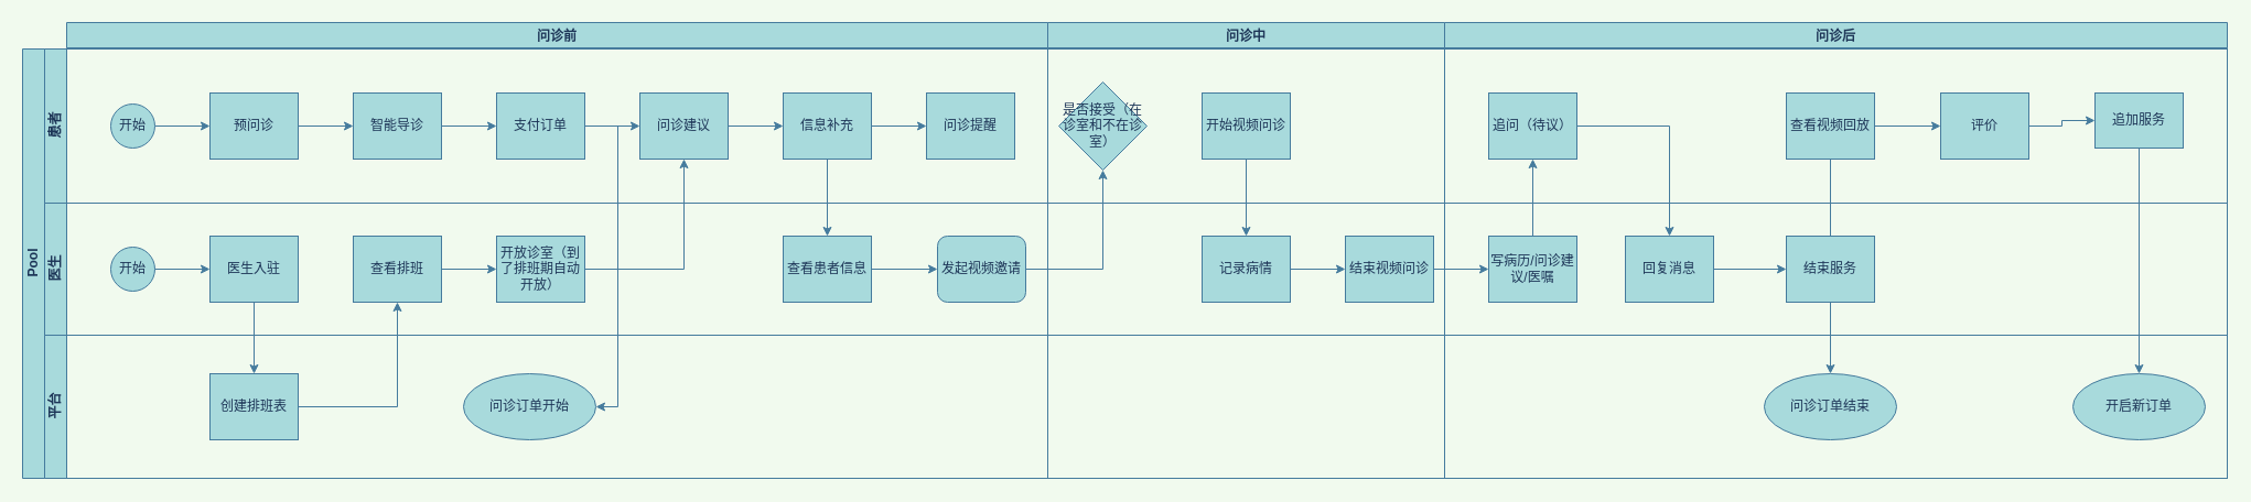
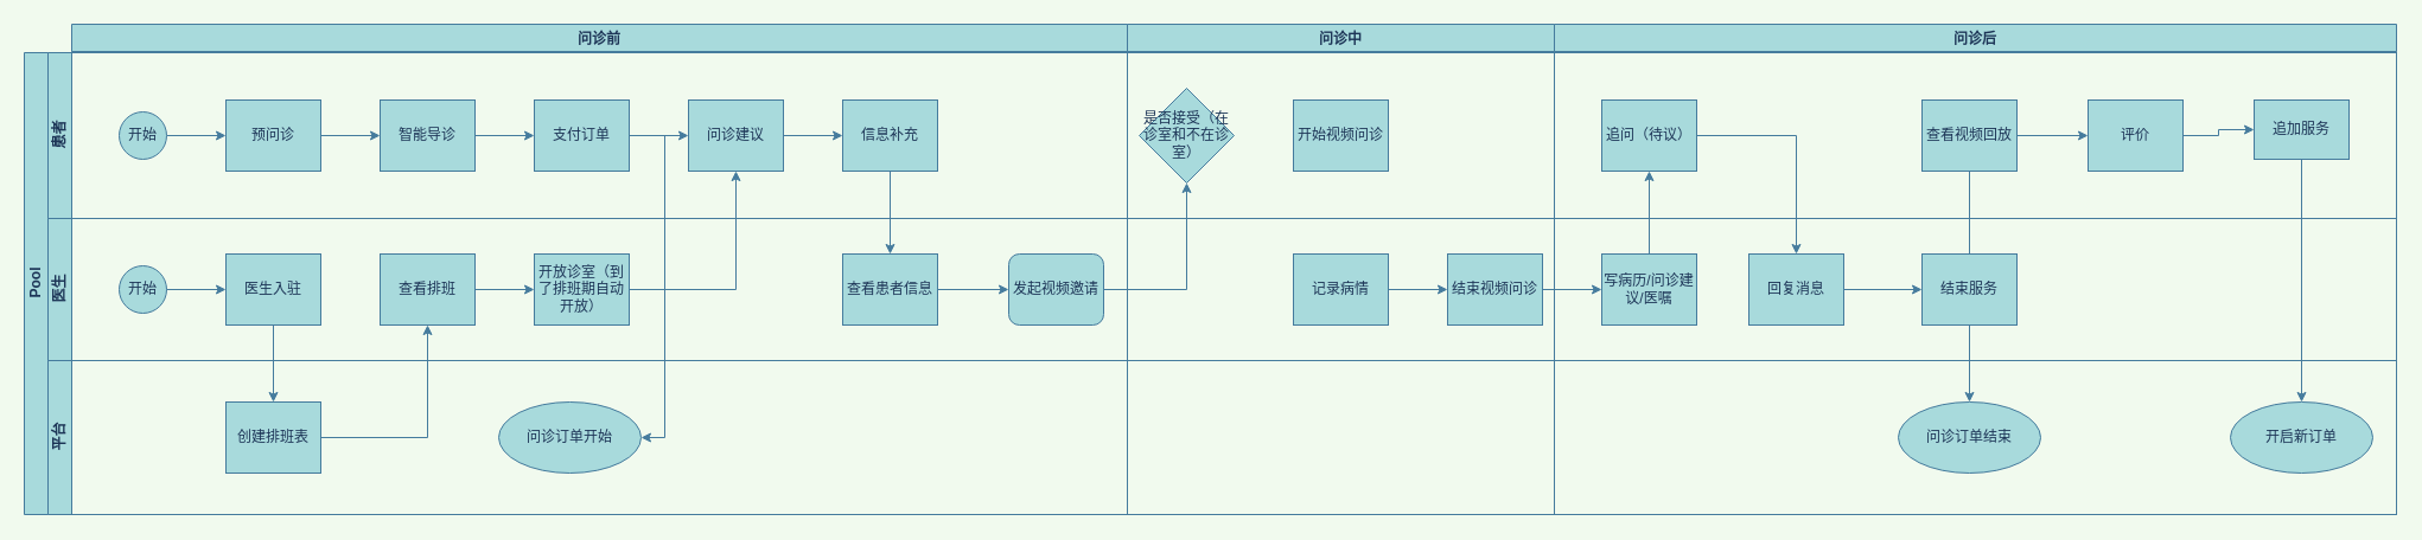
  <mxCell id="0" />
  <mxCell id="1" parent="0" />
  <mxCell id="2" value="Pool" style="swimlane;html=1;childLayout=stackLayout;resizeParent=1;resizeParentMax=0;horizontal=0;startSize=20;horizontalStack=0;fillColor=#A8DADC;strokeColor=#457B9D;fontColor=#1D3557;" parent="1" vertex="1"><mxGeometry x="20" y="44" width="2000" height="390" as="geometry" /></mxCell>
  <mxCell id="3" value="患者" style="swimlane;html=1;startSize=20;horizontal=0;fillColor=#A8DADC;strokeColor=#457B9D;fontColor=#1D3557;" parent="2" vertex="1"><mxGeometry x="20" width="1980" height="140" as="geometry" /></mxCell>
  <mxCell id="4" style="edgeStyle=orthogonalEdgeStyle;rounded=0;orthogonalLoop=1;jettySize=auto;html=1;exitX=1;exitY=0.5;exitDx=0;exitDy=0;entryX=0;entryY=0.5;entryDx=0;entryDy=0;strokeColor=#457B9D;fontColor=#1D3557;labelBackgroundColor=#F1FAEE;" edge="1" parent="3" source="5" target="9"><mxGeometry relative="1" as="geometry" /></mxCell>
  <mxCell id="5" value="预问诊" style="rounded=0;whiteSpace=wrap;html=1;fontFamily=Helvetica;fontSize=12;fontColor=#1D3557;align=center;fillColor=#A8DADC;strokeColor=#457B9D;" vertex="1" parent="3"><mxGeometry x="150" y="40" width="80" height="60" as="geometry" /></mxCell>
  <mxCell id="6" style="edgeStyle=orthogonalEdgeStyle;rounded=0;orthogonalLoop=1;jettySize=auto;html=1;exitX=1;exitY=0.5;exitDx=0;exitDy=0;entryX=0;entryY=0.5;entryDx=0;entryDy=0;strokeColor=#457B9D;fontColor=#1D3557;labelBackgroundColor=#F1FAEE;" edge="1" parent="3" source="7" target="5"><mxGeometry relative="1" as="geometry" /></mxCell>
  <mxCell id="7" value="开始" style="ellipse;whiteSpace=wrap;html=1;fillColor=#A8DADC;strokeColor=#457B9D;fontColor=#1D3557;" vertex="1" parent="3"><mxGeometry x="60" y="50" width="40" height="40" as="geometry" /></mxCell>
  <mxCell id="8" value="" style="edgeStyle=orthogonalEdgeStyle;rounded=0;orthogonalLoop=1;jettySize=auto;html=1;strokeColor=#457B9D;fontColor=#1D3557;labelBackgroundColor=#F1FAEE;" edge="1" parent="3" source="9" target="11"><mxGeometry relative="1" as="geometry" /></mxCell>
  <mxCell id="9" value="智能导诊" style="rounded=0;whiteSpace=wrap;html=1;fontFamily=Helvetica;fontSize=12;fontColor=#1D3557;align=center;fillColor=#A8DADC;strokeColor=#457B9D;" vertex="1" parent="3"><mxGeometry x="280" y="40" width="80" height="60" as="geometry" /></mxCell>
  <mxCell id="10" style="edgeStyle=orthogonalEdgeStyle;rounded=0;orthogonalLoop=1;jettySize=auto;html=1;exitX=1;exitY=0.5;exitDx=0;exitDy=0;entryX=0;entryY=0.5;entryDx=0;entryDy=0;strokeColor=#457B9D;fontColor=#1D3557;labelBackgroundColor=#F1FAEE;" edge="1" parent="3" source="11" target="13"><mxGeometry relative="1" as="geometry" /></mxCell>
  <mxCell id="11" value="支付订单" style="rounded=0;whiteSpace=wrap;html=1;fontFamily=Helvetica;fontSize=12;fontColor=#1D3557;align=center;fillColor=#A8DADC;strokeColor=#457B9D;" vertex="1" parent="3"><mxGeometry x="410" y="40" width="80" height="60" as="geometry" /></mxCell>
  <mxCell id="12" value="" style="edgeStyle=orthogonalEdgeStyle;rounded=0;orthogonalLoop=1;jettySize=auto;html=1;strokeColor=#457B9D;fontColor=#1D3557;labelBackgroundColor=#F1FAEE;" edge="1" parent="3" source="13" target="15"><mxGeometry relative="1" as="geometry" /></mxCell>
  <mxCell id="13" value="问诊建议" style="rounded=0;whiteSpace=wrap;html=1;fontFamily=Helvetica;fontSize=12;fontColor=#1D3557;align=center;fillColor=#A8DADC;strokeColor=#457B9D;" vertex="1" parent="3"><mxGeometry x="540" y="40" width="80" height="60" as="geometry" /></mxCell>
- <mxCell id="14" value="" style="edgeStyle=orthogonalEdgeStyle;rounded=0;orthogonalLoop=1;jettySize=auto;html=1;strokeColor=#457B9D;fontColor=#1D3557;labelBackgroundColor=#F1FAEE;" edge="1" parent="3" source="15" target="16"><mxGeometry relative="1" as="geometry" /></mxCell>
  <mxCell id="15" value="信息补充" style="rounded=0;whiteSpace=wrap;html=1;fontFamily=Helvetica;fontSize=12;fontColor=#1D3557;align=center;fillColor=#A8DADC;strokeColor=#457B9D;" vertex="1" parent="3"><mxGeometry x="670" y="40" width="80" height="60" as="geometry" /></mxCell>
- <mxCell id="16" value="问诊提醒" style="rounded=0;whiteSpace=wrap;html=1;fontFamily=Helvetica;fontSize=12;fontColor=#1D3557;align=center;fillColor=#A8DADC;strokeColor=#457B9D;" vertex="1" parent="3"><mxGeometry x="800" y="40" width="80" height="60" as="geometry" /></mxCell>
  <mxCell id="17" value="是否接受（在诊室和不在诊室）" style="rhombus;whiteSpace=wrap;html=1;rounded=0;fontColor=#1D3557;fillColor=#A8DADC;strokeColor=#457B9D;" vertex="1" parent="3"><mxGeometry x="920" y="30" width="80" height="80" as="geometry" /></mxCell>
  <mxCell id="18" value="开始视频问诊" style="rounded=0;whiteSpace=wrap;html=1;fontFamily=Helvetica;fontSize=12;fontColor=#1D3557;align=center;fillColor=#A8DADC;strokeColor=#457B9D;" vertex="1" parent="3"><mxGeometry x="1050" y="40" width="80" height="60" as="geometry" /></mxCell>
  <mxCell id="19" value="追问（待议）" style="rounded=0;whiteSpace=wrap;html=1;fontFamily=Helvetica;fontSize=12;fontColor=#1D3557;align=center;fillColor=#A8DADC;strokeColor=#457B9D;" vertex="1" parent="3"><mxGeometry x="1310" y="40" width="80" height="60" as="geometry" /></mxCell>
  <mxCell id="20" value="查看视频回放" style="rounded=0;whiteSpace=wrap;html=1;fontFamily=Helvetica;fontSize=12;fontColor=#1D3557;align=center;fillColor=#A8DADC;strokeColor=#457B9D;" vertex="1" parent="3"><mxGeometry x="1580" y="40" width="80" height="60" as="geometry" /></mxCell>
  <mxCell id="21" value="评价" style="rounded=0;whiteSpace=wrap;html=1;fontFamily=Helvetica;fontSize=12;fontColor=#1D3557;align=center;fillColor=#A8DADC;strokeColor=#457B9D;" vertex="1" parent="3"><mxGeometry x="1720" y="40" width="80" height="60" as="geometry" /></mxCell>
  <mxCell id="22" value="" style="edgeStyle=orthogonalEdgeStyle;rounded=0;orthogonalLoop=1;jettySize=auto;html=1;strokeColor=#457B9D;fontColor=#1D3557;labelBackgroundColor=#F1FAEE;" edge="1" parent="3" source="20" target="21"><mxGeometry relative="1" as="geometry" /></mxCell>
  <mxCell id="23" value="追加服务" style="rounded=0;whiteSpace=wrap;html=1;fontFamily=Helvetica;fontSize=12;fontColor=#1D3557;align=center;fillColor=#A8DADC;strokeColor=#457B9D;" vertex="1" parent="3"><mxGeometry x="1860" y="40" width="80" height="50" as="geometry" /></mxCell>
  <mxCell id="24" value="" style="edgeStyle=orthogonalEdgeStyle;rounded=0;orthogonalLoop=1;jettySize=auto;html=1;strokeColor=#457B9D;fontColor=#1D3557;labelBackgroundColor=#F1FAEE;" edge="1" parent="3" source="21" target="23"><mxGeometry relative="1" as="geometry" /></mxCell>
  <mxCell id="25" value="医生" style="swimlane;html=1;startSize=20;horizontal=0;fillColor=#A8DADC;strokeColor=#457B9D;fontColor=#1D3557;" parent="2" vertex="1"><mxGeometry x="20" y="140" width="1980" height="120" as="geometry" /></mxCell>
  <mxCell id="26" value="开放诊室（到了排班期自动开放）" style="rounded=0;whiteSpace=wrap;html=1;fontFamily=Helvetica;fontSize=12;fontColor=#1D3557;align=center;fillColor=#A8DADC;strokeColor=#457B9D;" vertex="1" parent="25"><mxGeometry x="410" y="30" width="80" height="60" as="geometry" /></mxCell>
  <mxCell id="27" value="开始" style="ellipse;whiteSpace=wrap;html=1;fillColor=#A8DADC;strokeColor=#457B9D;fontColor=#1D3557;" parent="25" vertex="1"><mxGeometry x="60" y="40" width="40" height="40" as="geometry" /></mxCell>
  <mxCell id="28" value="医生入驻" style="rounded=0;whiteSpace=wrap;html=1;fontFamily=Helvetica;fontSize=12;fontColor=#1D3557;align=center;fillColor=#A8DADC;strokeColor=#457B9D;" parent="25" vertex="1"><mxGeometry x="150" y="30" width="80" height="60" as="geometry" /></mxCell>
  <mxCell id="29" value="" style="edgeStyle=orthogonalEdgeStyle;rounded=0;orthogonalLoop=1;jettySize=auto;html=1;strokeColor=#457B9D;fontColor=#1D3557;labelBackgroundColor=#F1FAEE;" parent="25" source="27" target="28" edge="1"><mxGeometry relative="1" as="geometry" /></mxCell>
  <mxCell id="30" value="查看排班" style="rounded=0;whiteSpace=wrap;html=1;fontFamily=Helvetica;fontSize=12;fontColor=#1D3557;align=center;fillColor=#A8DADC;strokeColor=#457B9D;" vertex="1" parent="25"><mxGeometry x="280" y="30" width="80" height="60" as="geometry" /></mxCell>
  <mxCell id="31" value="" style="edgeStyle=orthogonalEdgeStyle;rounded=0;orthogonalLoop=1;jettySize=auto;html=1;strokeColor=#457B9D;fontColor=#1D3557;labelBackgroundColor=#F1FAEE;" edge="1" parent="25" source="30" target="26"><mxGeometry relative="1" as="geometry" /></mxCell>
  <mxCell id="32" value="查看患者信息" style="rounded=0;whiteSpace=wrap;html=1;fontFamily=Helvetica;fontSize=12;fontColor=#1D3557;align=center;fillColor=#A8DADC;strokeColor=#457B9D;" vertex="1" parent="25"><mxGeometry x="670" y="30" width="80" height="60" as="geometry" /></mxCell>
  <mxCell id="33" value="发起视频邀请" style="whiteSpace=wrap;html=1;fontFamily=Helvetica;fontSize=12;fontColor=#1D3557;align=center;fillColor=#A8DADC;strokeColor=#457B9D;rounded=1;" vertex="1" parent="25"><mxGeometry x="810" y="30" width="80" height="60" as="geometry" /></mxCell>
  <mxCell id="34" value="" style="edgeStyle=orthogonalEdgeStyle;rounded=0;orthogonalLoop=1;jettySize=auto;html=1;strokeColor=#457B9D;fontColor=#1D3557;labelBackgroundColor=#F1FAEE;" edge="1" parent="25" source="32" target="33"><mxGeometry relative="1" as="geometry" /></mxCell>
  <mxCell id="35" value="记录病情" style="rounded=0;whiteSpace=wrap;html=1;fontFamily=Helvetica;fontSize=12;fontColor=#1D3557;align=center;fillColor=#A8DADC;strokeColor=#457B9D;" vertex="1" parent="25"><mxGeometry x="1050" y="30" width="80" height="60" as="geometry" /></mxCell>
  <mxCell id="36" value="结束视频问诊" style="rounded=0;whiteSpace=wrap;html=1;fontFamily=Helvetica;fontSize=12;fontColor=#1D3557;align=center;fillColor=#A8DADC;strokeColor=#457B9D;" vertex="1" parent="25"><mxGeometry x="1180" y="30" width="80" height="60" as="geometry" /></mxCell>
  <mxCell id="37" value="" style="edgeStyle=orthogonalEdgeStyle;rounded=0;orthogonalLoop=1;jettySize=auto;html=1;strokeColor=#457B9D;fontColor=#1D3557;labelBackgroundColor=#F1FAEE;" edge="1" parent="25" source="35" target="36"><mxGeometry relative="1" as="geometry" /></mxCell>
  <mxCell id="38" value="写病历/问诊建议/医嘱" style="rounded=0;whiteSpace=wrap;html=1;fontFamily=Helvetica;fontSize=12;fontColor=#1D3557;align=center;fillColor=#A8DADC;strokeColor=#457B9D;" vertex="1" parent="25"><mxGeometry x="1310" y="30" width="80" height="60" as="geometry" /></mxCell>
  <mxCell id="39" value="" style="edgeStyle=orthogonalEdgeStyle;rounded=0;orthogonalLoop=1;jettySize=auto;html=1;strokeColor=#457B9D;fontColor=#1D3557;labelBackgroundColor=#F1FAEE;" edge="1" parent="25" source="36" target="38"><mxGeometry relative="1" as="geometry" /></mxCell>
  <mxCell id="40" value="回复消息" style="rounded=0;whiteSpace=wrap;html=1;fontFamily=Helvetica;fontSize=12;fontColor=#1D3557;align=center;fillColor=#A8DADC;strokeColor=#457B9D;" vertex="1" parent="25"><mxGeometry x="1434" y="30" width="80" height="60" as="geometry" /></mxCell>
  <mxCell id="41" value="结束服务" style="rounded=0;whiteSpace=wrap;html=1;fontFamily=Helvetica;fontSize=12;fontColor=#1D3557;align=center;fillColor=#A8DADC;strokeColor=#457B9D;" vertex="1" parent="25"><mxGeometry x="1580" y="30" width="80" height="60" as="geometry" /></mxCell>
  <mxCell id="42" value="" style="edgeStyle=orthogonalEdgeStyle;rounded=0;orthogonalLoop=1;jettySize=auto;html=1;strokeColor=#457B9D;fontColor=#1D3557;labelBackgroundColor=#F1FAEE;" edge="1" parent="25" source="40" target="41"><mxGeometry relative="1" as="geometry" /></mxCell>
  <mxCell id="43" value="平台" style="swimlane;html=1;startSize=20;horizontal=0;fillColor=#A8DADC;strokeColor=#457B9D;fontColor=#1D3557;" parent="2" vertex="1"><mxGeometry x="20" y="260" width="1980" height="130" as="geometry" /></mxCell>
  <mxCell id="44" value="创建排班表" style="rounded=0;whiteSpace=wrap;html=1;fontFamily=Helvetica;fontSize=12;fontColor=#1D3557;align=center;fillColor=#A8DADC;strokeColor=#457B9D;" vertex="1" parent="43"><mxGeometry x="150" y="35" width="80" height="60" as="geometry" /></mxCell>
  <mxCell id="45" value="问诊订单开始" style="ellipse;whiteSpace=wrap;html=1;rounded=0;fontColor=#1D3557;fillColor=#A8DADC;strokeColor=#457B9D;" vertex="1" parent="43"><mxGeometry x="380" y="35" width="120" height="60" as="geometry" /></mxCell>
  <mxCell id="46" value="问诊订单结束" style="ellipse;whiteSpace=wrap;html=1;rounded=0;fontColor=#1D3557;fillColor=#A8DADC;strokeColor=#457B9D;" vertex="1" parent="43"><mxGeometry x="1560" y="35" width="120" height="60" as="geometry" /></mxCell>
  <mxCell id="47" value="开启新订单" style="ellipse;whiteSpace=wrap;html=1;rounded=0;fontColor=#1D3557;fillColor=#A8DADC;strokeColor=#457B9D;" vertex="1" parent="43"><mxGeometry x="1840" y="35" width="120" height="60" as="geometry" /></mxCell>
  <mxCell id="48" style="edgeStyle=orthogonalEdgeStyle;rounded=0;orthogonalLoop=1;jettySize=auto;html=1;exitX=0.5;exitY=1;exitDx=0;exitDy=0;entryX=0.5;entryY=0;entryDx=0;entryDy=0;strokeColor=#457B9D;fontColor=#1D3557;labelBackgroundColor=#F1FAEE;" edge="1" parent="2" source="28" target="44"><mxGeometry relative="1" as="geometry" /></mxCell>
  <mxCell id="49" style="edgeStyle=orthogonalEdgeStyle;rounded=0;orthogonalLoop=1;jettySize=auto;html=1;exitX=1;exitY=0.5;exitDx=0;exitDy=0;entryX=0.5;entryY=1;entryDx=0;entryDy=0;strokeColor=#457B9D;fontColor=#1D3557;labelBackgroundColor=#F1FAEE;" edge="1" parent="2" source="44" target="30"><mxGeometry relative="1" as="geometry" /></mxCell>
  <mxCell id="50" style="edgeStyle=orthogonalEdgeStyle;rounded=0;orthogonalLoop=1;jettySize=auto;html=1;exitX=1;exitY=0.5;exitDx=0;exitDy=0;entryX=0.5;entryY=1;entryDx=0;entryDy=0;strokeColor=#457B9D;fontColor=#1D3557;labelBackgroundColor=#F1FAEE;" edge="1" parent="2" source="26" target="13"><mxGeometry relative="1" as="geometry" /></mxCell>
  <mxCell id="51" style="edgeStyle=orthogonalEdgeStyle;rounded=0;orthogonalLoop=1;jettySize=auto;html=1;exitX=0.5;exitY=1;exitDx=0;exitDy=0;strokeColor=#457B9D;fontColor=#1D3557;labelBackgroundColor=#F1FAEE;" edge="1" parent="2" source="15" target="32"><mxGeometry relative="1" as="geometry" /></mxCell>
  <mxCell id="52" value="" style="edgeStyle=orthogonalEdgeStyle;rounded=0;orthogonalLoop=1;jettySize=auto;html=1;strokeColor=#457B9D;fontColor=#1D3557;labelBackgroundColor=#F1FAEE;" edge="1" parent="2" source="33" target="17"><mxGeometry relative="1" as="geometry" /></mxCell>
- <mxCell id="53" value="" style="edgeStyle=orthogonalEdgeStyle;rounded=0;orthogonalLoop=1;jettySize=auto;html=1;strokeColor=#457B9D;fontColor=#1D3557;labelBackgroundColor=#F1FAEE;" edge="1" parent="2" source="18" target="35"><mxGeometry relative="1" as="geometry" /></mxCell>
  <mxCell id="54" value="" style="edgeStyle=orthogonalEdgeStyle;rounded=0;orthogonalLoop=1;jettySize=auto;html=1;strokeColor=#457B9D;fontColor=#1D3557;labelBackgroundColor=#F1FAEE;" edge="1" parent="2" source="38" target="19"><mxGeometry relative="1" as="geometry" /></mxCell>
  <mxCell id="55" value="" style="edgeStyle=orthogonalEdgeStyle;rounded=0;orthogonalLoop=1;jettySize=auto;html=1;strokeColor=#457B9D;fontColor=#1D3557;labelBackgroundColor=#F1FAEE;" edge="1" parent="2" source="19" target="40"><mxGeometry relative="1" as="geometry" /></mxCell>
  <mxCell id="56" value="" style="edgeStyle=orthogonalEdgeStyle;rounded=0;orthogonalLoop=1;jettySize=auto;html=1;strokeColor=#457B9D;fontColor=#1D3557;labelBackgroundColor=#F1FAEE;endArrow=none;" edge="1" parent="2" source="41" target="20"><mxGeometry relative="1" as="geometry" /></mxCell>
  <mxCell id="57" style="edgeStyle=orthogonalEdgeStyle;rounded=0;orthogonalLoop=1;jettySize=auto;html=1;exitX=1;exitY=0.5;exitDx=0;exitDy=0;entryX=1;entryY=0.5;entryDx=0;entryDy=0;strokeColor=#457B9D;fontColor=#1D3557;labelBackgroundColor=#F1FAEE;" edge="1" parent="2" source="11" target="45"><mxGeometry relative="1" as="geometry"><Array as="points"><mxPoint x="540" y="70" /><mxPoint x="540" y="325" /></Array></mxGeometry></mxCell>
  <mxCell id="58" value="" style="edgeStyle=orthogonalEdgeStyle;rounded=0;orthogonalLoop=1;jettySize=auto;html=1;strokeColor=#457B9D;fontColor=#1D3557;labelBackgroundColor=#F1FAEE;" edge="1" parent="2" source="41" target="46"><mxGeometry relative="1" as="geometry" /></mxCell>
  <mxCell id="59" value="" style="edgeStyle=orthogonalEdgeStyle;rounded=0;orthogonalLoop=1;jettySize=auto;html=1;strokeColor=#457B9D;fontColor=#1D3557;labelBackgroundColor=#F1FAEE;" edge="1" parent="2" source="23" target="47"><mxGeometry relative="1" as="geometry" /></mxCell>
  <mxCell id="60" value="问诊前" style="swimlane;rounded=0;sketch=0;fontColor=#1D3557;strokeColor=#457B9D;fillColor=#A8DADC;" vertex="1" parent="1"><mxGeometry x="60" y="20" width="890" height="414" as="geometry" /></mxCell>
  <mxCell id="61" value="问诊后" style="swimlane;rounded=0;sketch=0;fontColor=#1D3557;strokeColor=#457B9D;fillColor=#A8DADC;" vertex="1" parent="1"><mxGeometry x="1310" y="20" width="710" height="414" as="geometry" /></mxCell>
  <mxCell id="62" value="问诊中" style="swimlane;rounded=0;sketch=0;fontColor=#1D3557;strokeColor=#457B9D;fillColor=#A8DADC;" vertex="1" parent="1"><mxGeometry x="950" y="20" width="360" height="414" as="geometry" /></mxCell>
